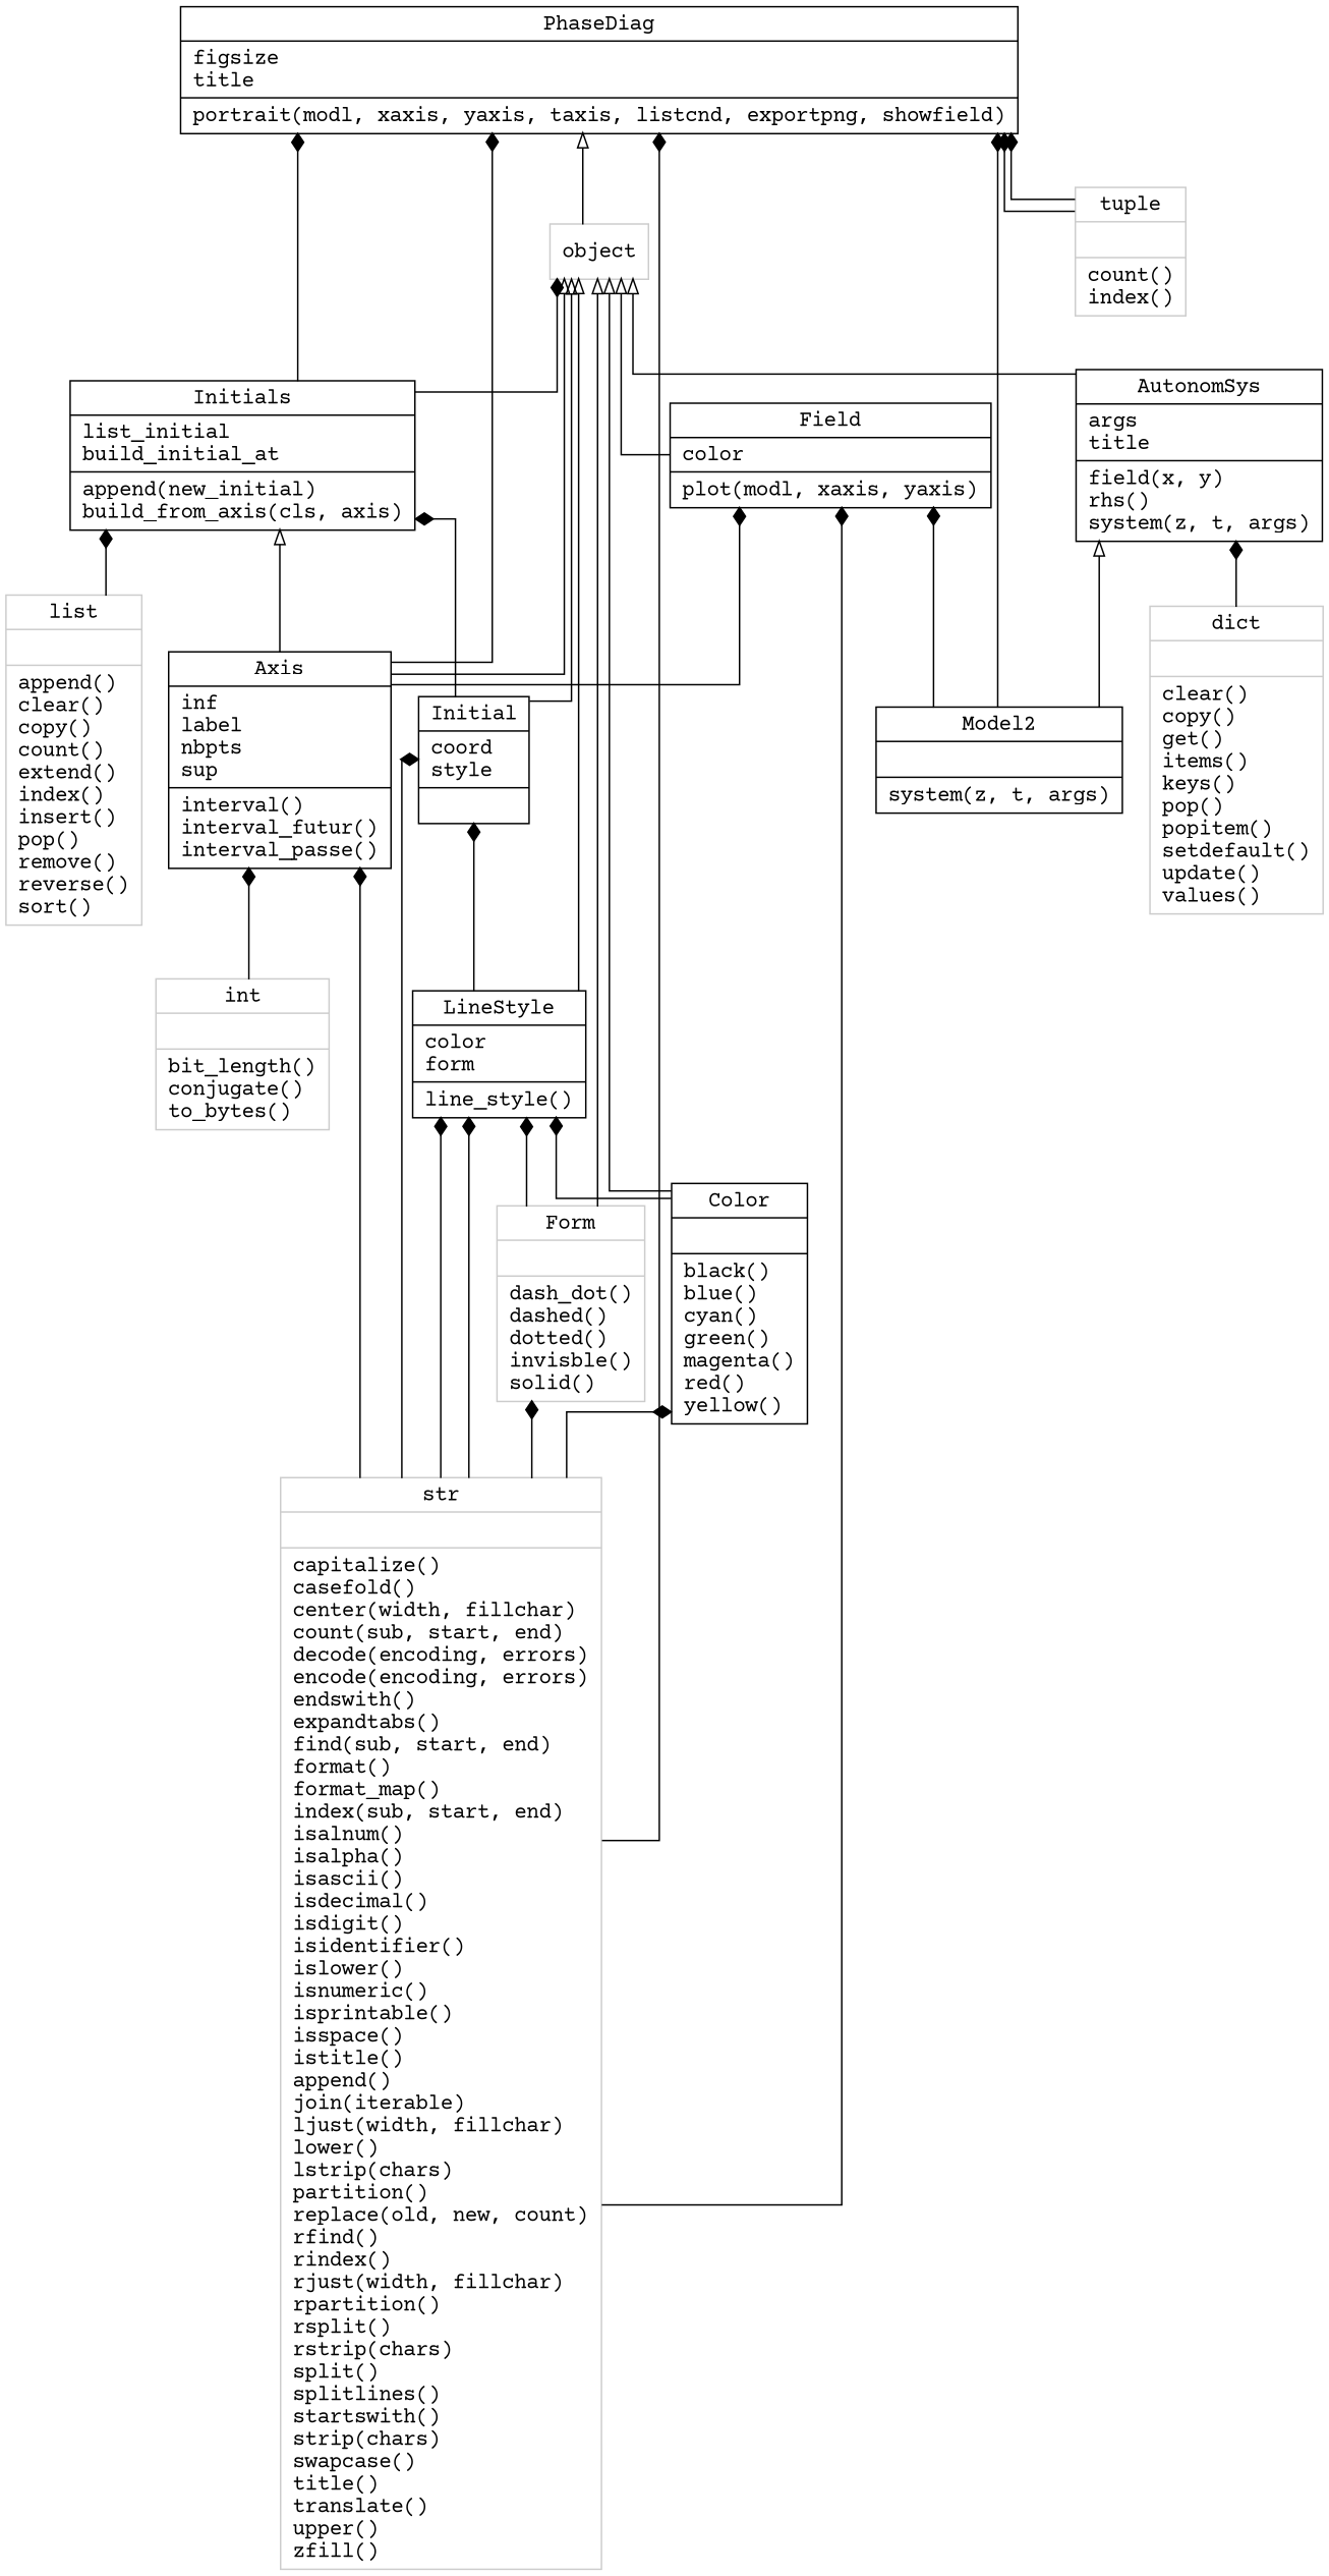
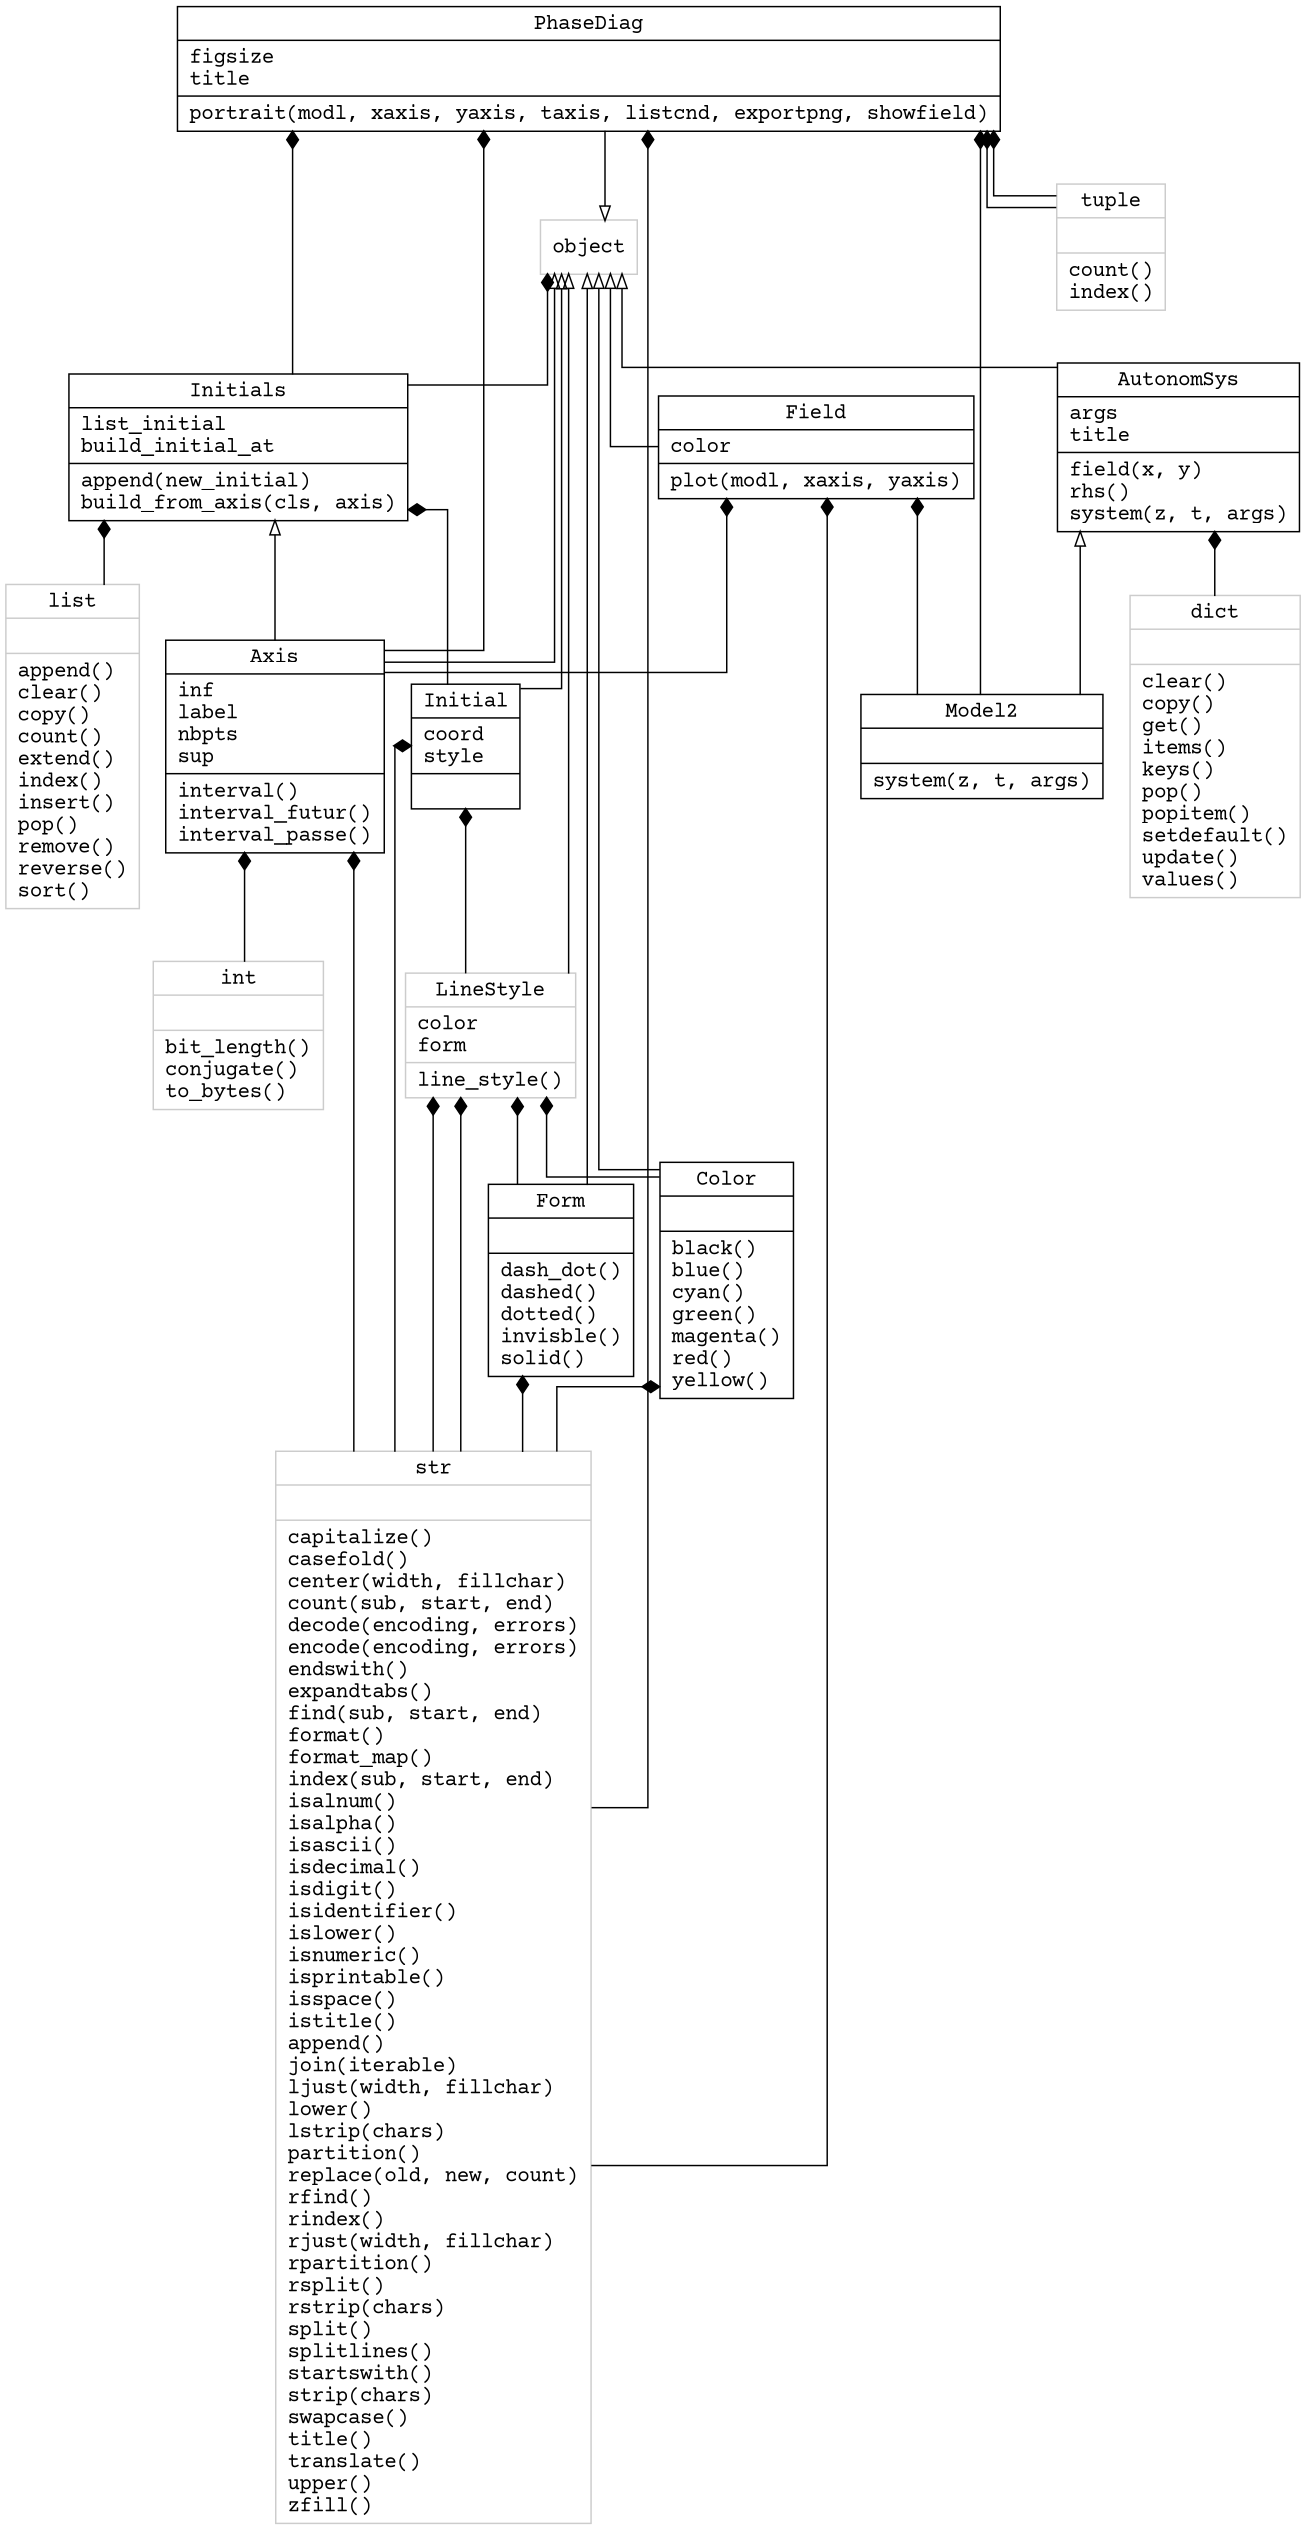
  digraph {
    fontname="Courier Prime"
    rankdir=BT
    splines=ortho
    node [fontname="Courier Prime" shape=record]
    edge [arrowhead=diamond arrowtail=none fontname="Courier Prime" style=solid]
    n1 [label="{AutonomSys|args\ltitle\l|field(x, y)\lrhs()\lsystem(z, t, args)\l}"]
    n2 [color=grey80 label="{object}"]
    n3 [label="{Axis|inf\llabel\lnbpts\lsup\l|interval()\linterval_futur()\linterval_passe()\l}"]
    n4 [label="{Field|color\l|plot(modl, xaxis, yaxis)\l}"]
    n5 [label="{Initials|list_initial\lbuild_initial_at\l|append(new_initial)\lbuild_from_axis(cls, axis)\l}"]
    n6 [label="{PhaseDiag|figsize\ltitle\l|portrait(modl, xaxis, yaxis, taxis, listcnd, exportpng, showfield)\l}"]
    n7 [label="{Color|\l|black()\lblue()\lcyan()\lgreen()\lmagenta()\lred()\lyellow()\l}"]
-   n8 [label="{LineStyle|color\lform\l|line_style()\l}"]
+   n8 [label="{LineStyle|color\lform\l|line_style()\l}" color=grey80]
    n9 [label="{Initial|coord\lstyle\l|}"]
-   n10 [label="{Form|\l|dash_dot()\ldashed()\ldotted()\linvisble()\lsolid()\l}" color=grey80]
+   n10 [label="{Form|\l|dash_dot()\ldashed()\ldotted()\linvisble()\lsolid()\l}"]
    n11 [label="{Model2|\l|system(z, t, args)\l}"]
    n12 [color=grey80 label="{dict|\l|clear()\lcopy()\lget()\litems()\lkeys()\lpop()\lpopitem()\lsetdefault()\lupdate()\lvalues()\l}"]
    n13 [color=grey80 label="{int|\l|bit_length()\lconjugate()\lto_bytes()\l}"]
    n14 [color=grey80 label="{list|\l|append()\lclear()\lcopy()\lcount()\lextend()\lindex()\linsert()\lpop()\lremove()\lreverse()\lsort()\l}"]
    n15 [color=grey80 label="{str|\l|capitalize()\lcasefold()\lcenter(width, fillchar)\lcount(sub, start, end)\ldecode(encoding, errors)\lencode(encoding, errors)\lendswith()\lexpandtabs()\lfind(sub, start, end)\lformat()\lformat_map()\lindex(sub, start, end)\lisalnum()\lisalpha()\lisascii()\lisdecimal()\lisdigit()\lisidentifier()\lislower()\lisnumeric()\lisprintable()\lisspace()\listitle()\lappend()\ljoin(iterable)\lljust(width, fillchar)\llower()\llstrip(chars)\lpartition()\lreplace(old, new, count)\lrfind()\lrindex()\lrjust(width, fillchar)\lrpartition()\lrsplit()\lrstrip(chars)\lsplit()\lsplitlines()\lstartswith()\lstrip(chars)\lswapcase()\ltitle()\ltranslate()\lupper()\lzfill()\l}"]
    n16 [color=grey80 label="{tuple|\l|count()\lindex()\l}"]
    n1 -> n2 [arrowhead=empty style=""]
    n3 -> n2 [arrowhead=empty style=""]
    n3 -> n4
    n3 -> n5 [arrowhead=empty]
    n3 -> n6
    n4 -> n2 [arrowhead=empty style=""]
    n5 -> n2 [style=""]
    n5 -> n6
-   n2 -> n6 [arrowhead=empty style=""]
+   n6 -> n2 [arrowhead=empty style=""]
    n7 -> n2 [arrowhead=empty style=""]
    n7 -> n8
    n8 -> n2 [arrowhead=empty style=""]
    n8 -> n9
    n9 -> n2 [arrowhead=empty style=""]
    n9 -> n5
    n10 -> n2 [arrowhead=empty style=""]
    n10 -> n8
    n11 -> n1 [arrowhead=empty style=""]
    n11 -> n4
    n11 -> n6
    n12 -> n1
    n13 -> n3
    n14 -> n5
    n15 -> n3
    n15 -> n4
    n15 -> n6
    n15 -> n7
    n15 -> n8
    n15 -> n8
    n15 -> n9
    n15 -> n10
    n16 -> n6
    n16 -> n6
  }
